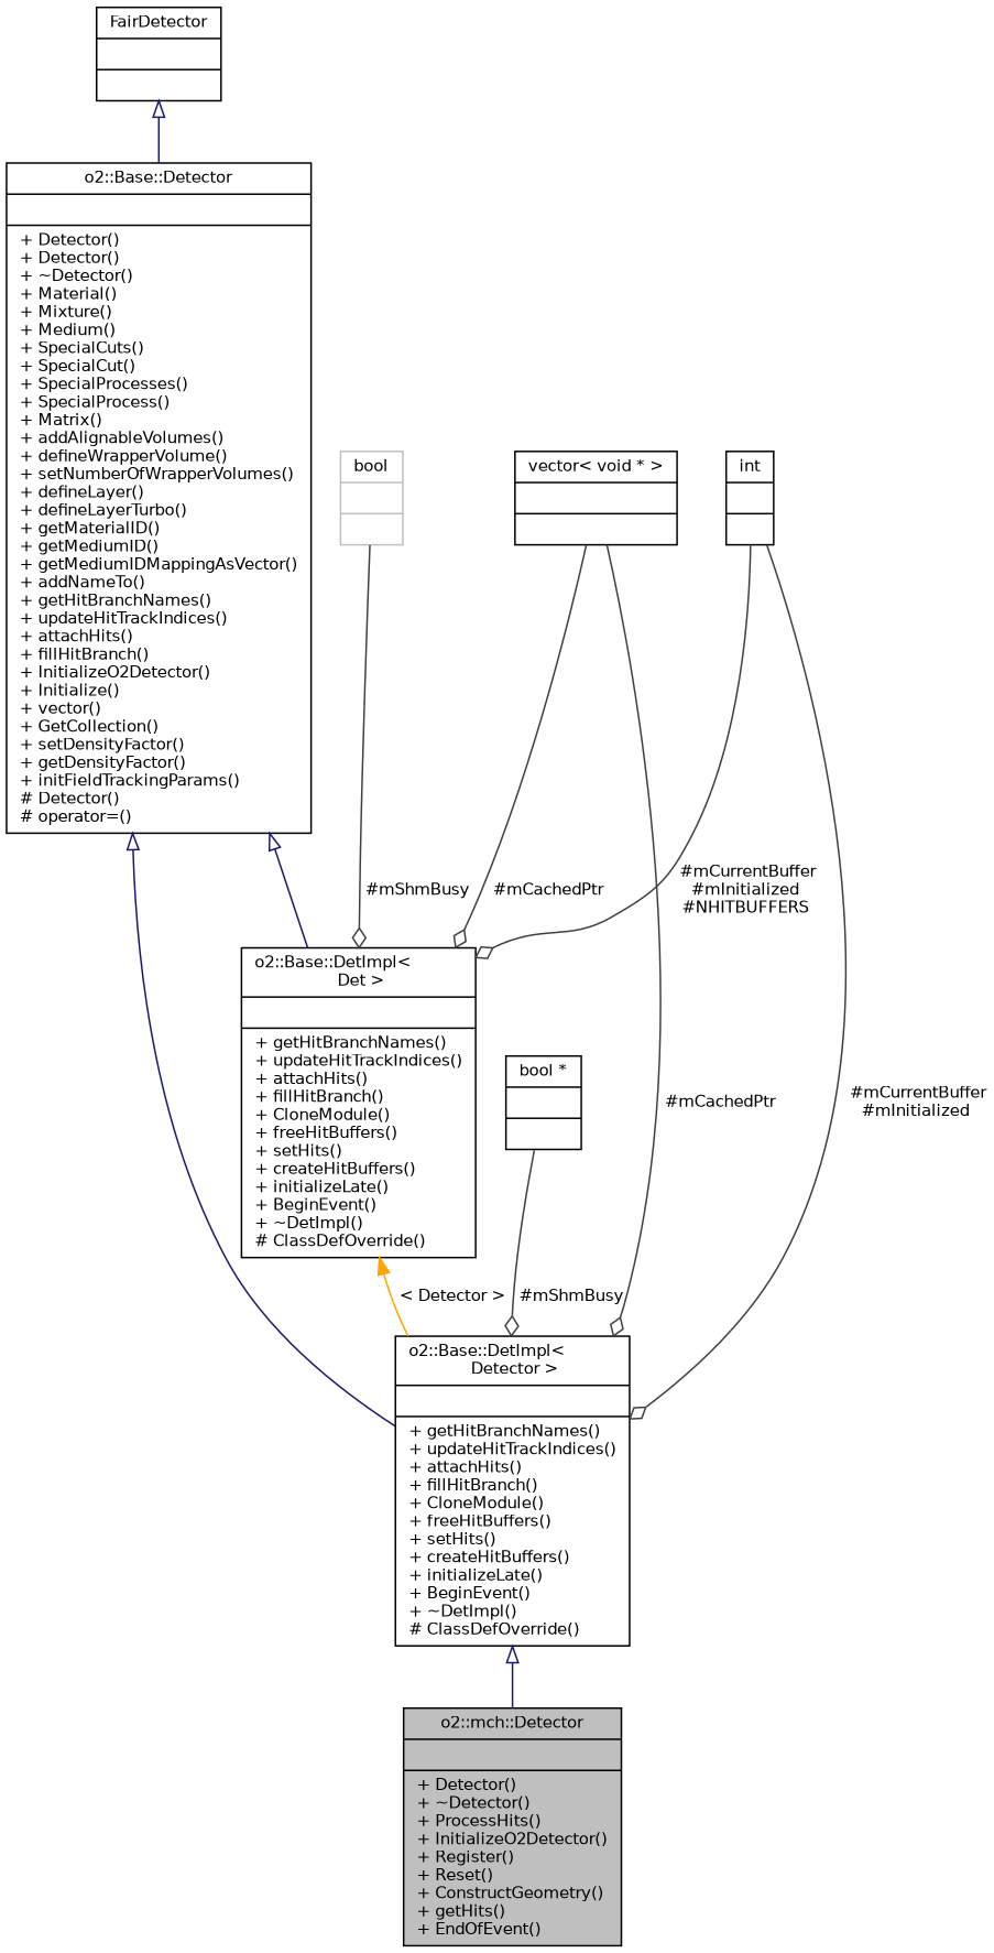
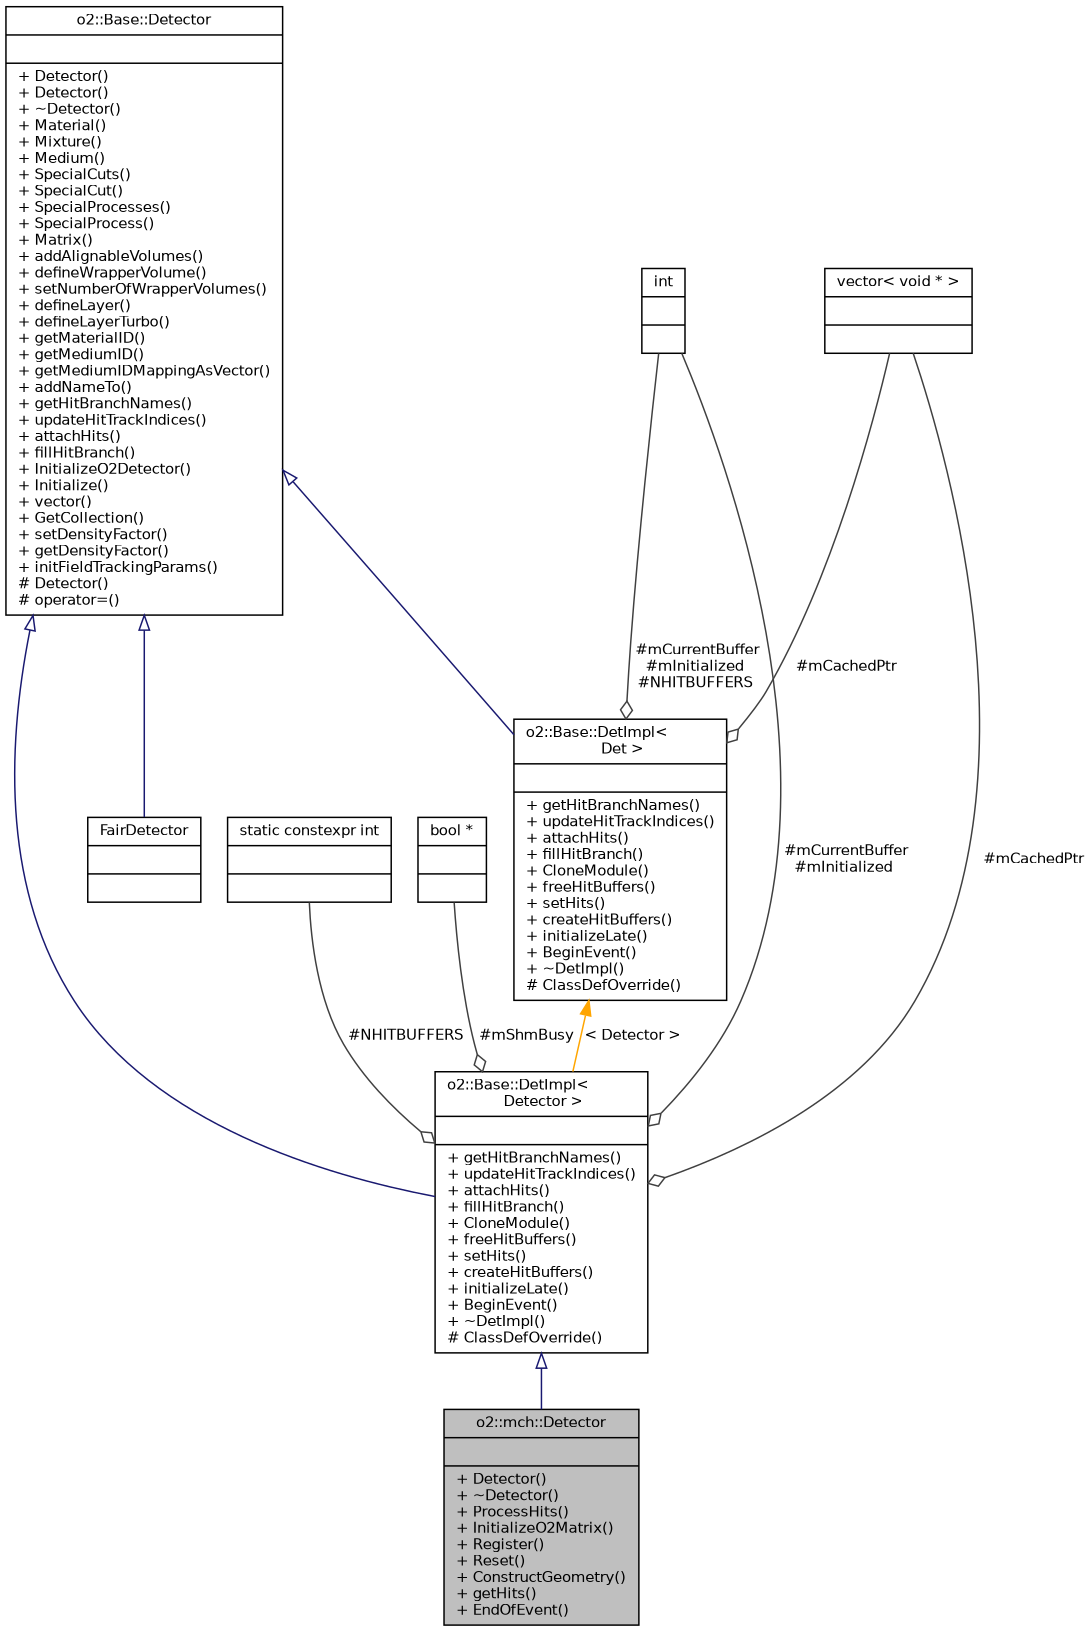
  digraph {
    node [color=black fontname=Helvetica fontsize=10 shape=record]
    edge [color=grey25 fontname=Helvetica fontsize=10 labelfontname=Helvetica labelfontsize=10 style=solid arrowhead=odiamond]
-   n1 [fillcolor=grey75 fontcolor=black height=0.2 label="{o2::mch::Detector\n||+ Detector()\l+ ~Detector()\l+ ProcessHits()\l+ InitializeO2Detector()\l+ Register()\l+ Reset()\l+ ConstructGeometry()\l+ getHits()\l+ EndOfEvent()\l}" style=filled width=0.4]
+   n1 [fillcolor=grey75 fontcolor=black height=0.2 label="{o2::mch::Detector\n||+ Detector()\l+ ~Detector()\l+ ProcessHits()\l+ InitializeO2Matrix()\l+ Register()\l+ Reset()\l+ ConstructGeometry()\l+ getHits()\l+ EndOfEvent()\l}" style=filled width=0.4]
    n2 [height=0.2 label="{o2::Base::DetImpl\<\l Detector \>\n||+ getHitBranchNames()\l+ updateHitTrackIndices()\l+ attachHits()\l+ fillHitBranch()\l+ CloneModule()\l+ freeHitBuffers()\l+ setHits()\l+ createHitBuffers()\l+ initializeLate()\l+ BeginEvent()\l+ ~DetImpl()\l# ClassDefOverride()\l}" width=0.4]
    n3 [height=0.2 label="{o2::Base::Detector\n||+ Detector()\l+ Detector()\l+ ~Detector()\l+ Material()\l+ Mixture()\l+ Medium()\l+ SpecialCuts()\l+ SpecialCut()\l+ SpecialProcesses()\l+ SpecialProcess()\l+ Matrix()\l+ addAlignableVolumes()\l+ defineWrapperVolume()\l+ setNumberOfWrapperVolumes()\l+ defineLayer()\l+ defineLayerTurbo()\l+ getMaterialID()\l+ getMediumID()\l+ getMediumIDMappingAsVector()\l+ addNameTo()\l+ getHitBranchNames()\l+ updateHitTrackIndices()\l+ attachHits()\l+ fillHitBranch()\l+ InitializeO2Detector()\l+ Initialize()\l+ vector()\l+ GetCollection()\l+ setDensityFactor()\l+ getDensityFactor()\l+ initFieldTrackingParams()\l# Detector()\l# operator=()\l}" width=0.4]
    n4 [height=0.2 label="{o2::Base::DetImpl\<\l Det \>\n||+ getHitBranchNames()\l+ updateHitTrackIndices()\l+ attachHits()\l+ fillHitBranch()\l+ CloneModule()\l+ freeHitBuffers()\l+ setHits()\l+ createHitBuffers()\l+ initializeLate()\l+ BeginEvent()\l+ ~DetImpl()\l# ClassDefOverride()\l}" width=0.4]
    n5 [height=0.2 label="{FairDetector\n||}" width=0.4]
+   n6 [height=0.2 label="{static constexpr int\n||}" width=0.4]
    n7 [height=0.2 label="{bool *\n||}" width=0.4]
    n8 [height=0.2 label="{int\n||}" width=0.4]
    n9 [height=0.2 label="{vector\< void * \>\n||}" width=0.4]
-   n10 [color=grey75 height=0.2 label="{bool\n||}" width=0.4]
    n2 -> n1 [arrowtail=onormal color=midnightblue dir=back arrowhead=""]
    n3 -> n2 [arrowtail=onormal color=midnightblue dir=back arrowhead=""]
    n3 -> n4 [arrowtail=onormal color=midnightblue dir=back arrowhead=""]
    n4 -> n2 [color=orange dir=back label=" \< Detector \>" arrowhead=""]
-   n5 -> n3 [arrowtail=onormal color=midnightblue dir=back arrowhead=""]
+   n3 -> n5 [arrowtail=onormal color=midnightblue dir=back arrowhead=""]
+   n6 -> n2 [label=" #NHITBUFFERS"]
    n7 -> n2 [label=" #mShmBusy"]
    n8 -> n2 [label=" #mCurrentBuffer\n#mInitialized"]
    n8 -> n4 [label=" #mCurrentBuffer\n#mInitialized\n#NHITBUFFERS"]
    n9 -> n2 [label=" #mCachedPtr"]
    n9 -> n4 [label=" #mCachedPtr"]
-   n10 -> n4 [label=" #mShmBusy"]
  }
